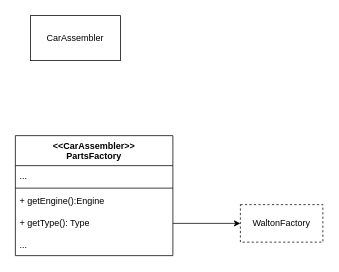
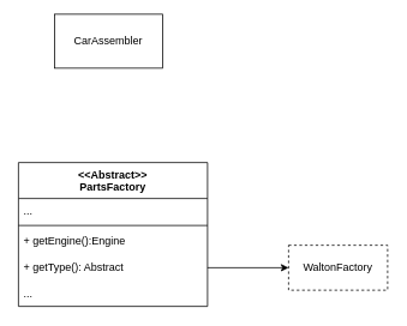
  <mxCell id="0" />
  <mxCell id="1" parent="0" />
- <mxCell id="2" value="CarAssembler" style="rounded=0;whiteSpace=wrap;html=1;" parent="1" vertex="1"><mxGeometry x="40" y="20" width="120" height="60" as="geometry" /></mxCell>
- <mxCell id="3" value="&amp;lt;&amp;lt;CarAssembler&amp;gt;&amp;gt;&lt;div&gt;PartsFactory&lt;/div&gt;" style="swimlane;fontStyle=1;align=center;verticalAlign=top;childLayout=stackLayout;horizontal=1;startSize=40;horizontalStack=0;resizeParent=1;resizeParentMax=0;resizeLast=0;collapsible=1;marginBottom=0;whiteSpace=wrap;html=1;" vertex="1" parent="1"><mxGeometry x="20" y="180" width="210" height="160" as="geometry"><mxRectangle x="460" y="320" width="110" height="40" as="alternateBounds" /></mxGeometry></mxCell>
+ <mxCell id="2" value="CarAssembler" style="rounded=0;whiteSpace=wrap;html=1;" parent="1" vertex="1"><mxGeometry x="60" y="15" width="120" height="60" as="geometry" /></mxCell>
+ <mxCell id="3" value="&amp;lt;&amp;lt;Abstract&amp;gt;&amp;gt;&lt;div&gt;PartsFactory&lt;/div&gt;" style="swimlane;fontStyle=1;align=center;verticalAlign=top;childLayout=stackLayout;horizontal=1;startSize=40;horizontalStack=0;resizeParent=1;resizeParentMax=0;resizeLast=0;collapsible=1;marginBottom=0;whiteSpace=wrap;html=1;" vertex="1" parent="1"><mxGeometry x="20" y="180" width="210" height="160" as="geometry"><mxRectangle x="460" y="320" width="110" height="40" as="alternateBounds" /></mxGeometry></mxCell>
  <mxCell id="4" value="..." style="text;strokeColor=none;fillColor=none;align=left;verticalAlign=top;spacingLeft=4;spacingRight=4;overflow=hidden;rotatable=0;points=[[0,0.5],[1,0.5]];portConstraint=eastwest;whiteSpace=wrap;html=1;" vertex="1" parent="3"><mxGeometry y="40" width="210" height="26" as="geometry" /></mxCell>
  <mxCell id="5" value="" style="line;strokeWidth=1;fillColor=none;align=left;verticalAlign=middle;spacingTop=-1;spacingLeft=3;spacingRight=3;rotatable=0;labelPosition=right;points=[];portConstraint=eastwest;strokeColor=inherit;" vertex="1" parent="3"><mxGeometry y="66" width="210" height="8" as="geometry" /></mxCell>
  <mxCell id="6" style="edgeStyle=none;html=1;" edge="1" parent="3" source="7"><mxGeometry relative="1" as="geometry"><mxPoint x="300" y="117" as="targetPoint" /></mxGeometry></mxCell>
- <mxCell id="7" value="+ getEngine():Engine&lt;div&gt;&lt;font color=&quot;#ffffff&quot;&gt;&lt;br&gt;&lt;/font&gt;&lt;div&gt;+ getType(): Type&lt;/div&gt;&lt;div&gt;&lt;br&gt;&lt;/div&gt;&lt;div&gt;...&lt;/div&gt;&lt;/div&gt;" style="text;strokeColor=none;fillColor=none;align=left;verticalAlign=top;spacingLeft=4;spacingRight=4;overflow=hidden;rotatable=0;points=[[0,0.5],[1,0.5]];portConstraint=eastwest;whiteSpace=wrap;html=1;" vertex="1" parent="3"><mxGeometry y="74" width="210" height="86" as="geometry" /></mxCell>
+ <mxCell id="7" value="+ getEngine():Engine&lt;div&gt;&lt;font color=&quot;#ffffff&quot;&gt;&lt;br&gt;&lt;/font&gt;&lt;div&gt;+ getType(): Abstract&lt;/div&gt;&lt;div&gt;&lt;br&gt;&lt;/div&gt;&lt;div&gt;...&lt;/div&gt;&lt;/div&gt;" style="text;strokeColor=none;fillColor=none;align=left;verticalAlign=top;spacingLeft=4;spacingRight=4;overflow=hidden;rotatable=0;points=[[0,0.5],[1,0.5]];portConstraint=eastwest;whiteSpace=wrap;html=1;" vertex="1" parent="3"><mxGeometry y="74" width="210" height="86" as="geometry" /></mxCell>
  <mxCell id="8" value="WaltonFactory" style="html=1;whiteSpace=wrap;dashed=1;" vertex="1" parent="1"><mxGeometry x="320" y="272" width="110" height="50" as="geometry" /></mxCell>
